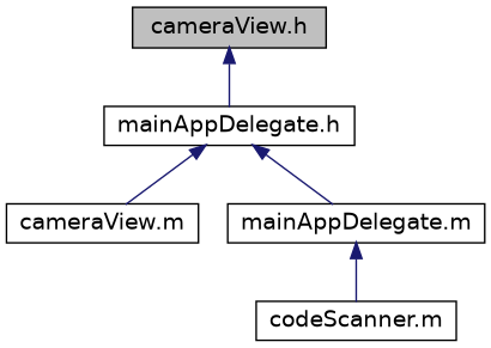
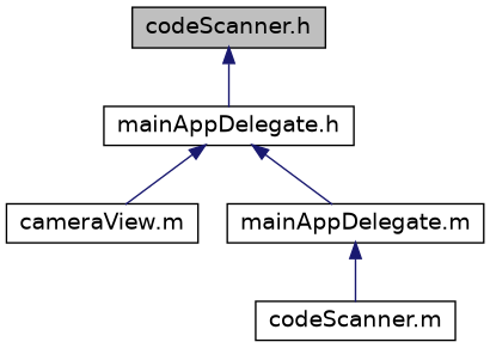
  digraph {
    node [color=black fillcolor=white fontname=Helvetica fontsize=14 shape=record style=filled]
    edge [color=midnightblue dir=back fontname=Helvetica fontsize=14 labelfontname=Helvetica labelfontsize=14 style=solid]
-   n1 [fillcolor=grey75 fontcolor=black height=0.2 label="cameraView.h" width=0.4]
+   n1 [fillcolor=grey75 fontcolor=black height=0.2 label="codeScanner.h" width=0.4]
    n2 [height=0.2 label="mainAppDelegate.h" width=0.4]
    n3 [height=0.2 label="cameraView.m" width=0.4]
    n4 [height=0.2 label="mainAppDelegate.m" width=0.4]
    n5 [height=0.2 label="codeScanner.m" width=0.4]
    n1 -> n2
    n2 -> n3
    n2 -> n4
    n4 -> n5
  }
